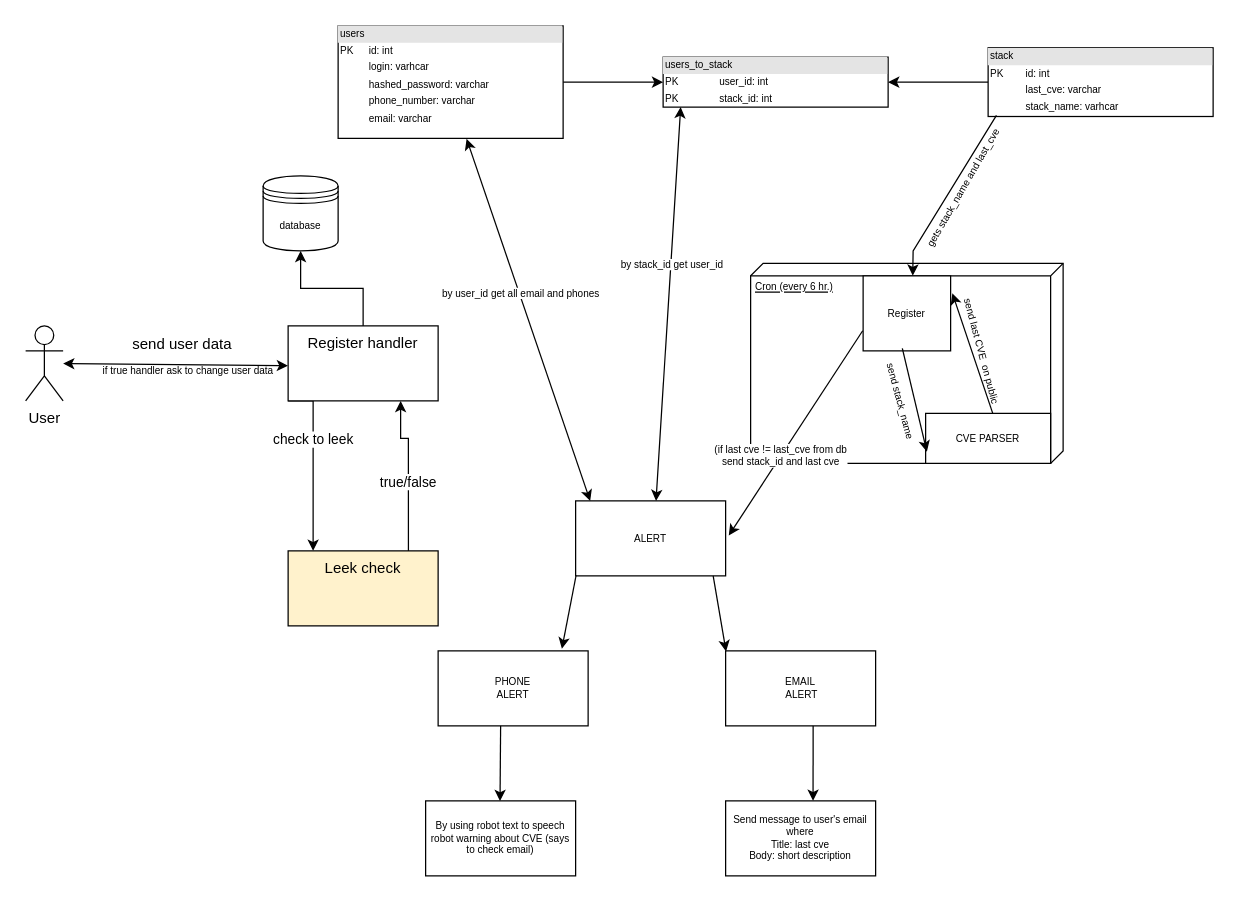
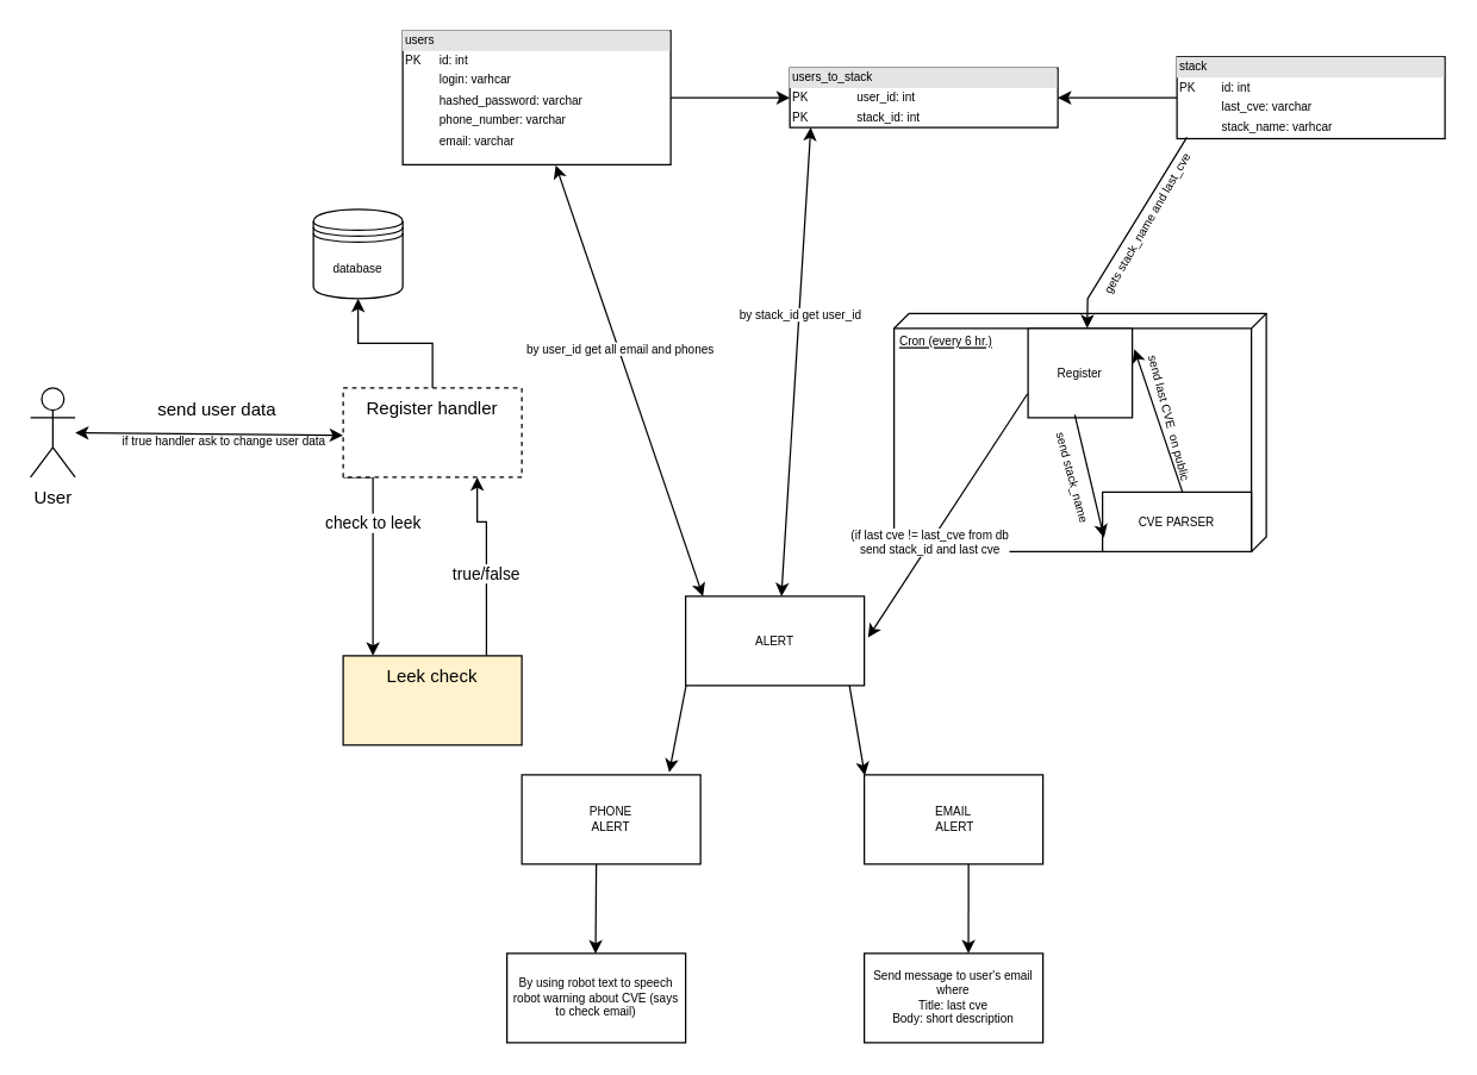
  <mxCell id="0" />
  <mxCell id="1" parent="0" />
  <mxCell id="2" value="User" style="shape=umlActor;verticalLabelPosition=bottom;verticalAlign=top;html=1;outlineConnect=0;" vertex="1" parent="1"><mxGeometry x="20" y="260" width="30" height="60" as="geometry" /></mxCell>
  <mxCell id="3" value="" style="edgeStyle=orthogonalEdgeStyle;rounded=0;orthogonalLoop=1;jettySize=auto;html=1;exitX=0;exitY=1;exitDx=0;exitDy=0;" edge="1" parent="1" source="6" target="9"><mxGeometry relative="1" as="geometry"><Array as="points"><mxPoint x="250" y="320" /></Array></mxGeometry></mxCell>
  <mxCell id="4" value="check to leek" style="edgeLabel;html=1;align=center;verticalAlign=middle;resizable=0;points=[];" vertex="1" connectable="0" parent="3"><mxGeometry x="-0.285" y="-1" relative="1" as="geometry"><mxPoint as="offset" /></mxGeometry></mxCell>
  <mxCell id="5" value="" style="edgeStyle=orthogonalEdgeStyle;rounded=0;orthogonalLoop=1;jettySize=auto;html=1;fontSize=8;" edge="1" parent="1" source="6" target="17"><mxGeometry relative="1" as="geometry" /></mxCell>
- <mxCell id="6" value="Register handler" style="whiteSpace=wrap;html=1;verticalAlign=top;" vertex="1" parent="1"><mxGeometry x="230" y="260" width="120" height="60" as="geometry" /></mxCell>
+ <mxCell id="6" value="Register handler" style="whiteSpace=wrap;html=1;verticalAlign=top;dashed=1;" vertex="1" parent="1"><mxGeometry x="230" y="260" width="120" height="60" as="geometry" /></mxCell>
  <mxCell id="7" value="" style="edgeStyle=orthogonalEdgeStyle;rounded=0;orthogonalLoop=1;jettySize=auto;html=1;exitX=0.802;exitY=0.017;exitDx=0;exitDy=0;exitPerimeter=0;entryX=0.75;entryY=1;entryDx=0;entryDy=0;" edge="1" parent="1" source="9" target="6"><mxGeometry relative="1" as="geometry"><Array as="points"><mxPoint x="326" y="350" /><mxPoint x="320" y="350" /></Array></mxGeometry></mxCell>
  <mxCell id="8" value="true/false" style="edgeLabel;html=1;align=center;verticalAlign=middle;resizable=0;points=[];" vertex="1" connectable="0" parent="7"><mxGeometry x="-0.111" y="1" relative="1" as="geometry"><mxPoint as="offset" /></mxGeometry></mxCell>
  <mxCell id="9" value="Leek check" style="whiteSpace=wrap;html=1;verticalAlign=top;fillColor=#fff2cc;" vertex="1" parent="1"><mxGeometry x="230" y="440" width="120" height="60" as="geometry" /></mxCell>
  <mxCell id="10" value="send user data" style="text;html=1;align=center;verticalAlign=middle;resizable=0;points=[];autosize=1;strokeColor=none;fillColor=none;" vertex="1" parent="1"><mxGeometry x="90" y="260" width="110" height="30" as="geometry" /></mxCell>
  <mxCell id="11" value="&lt;font style=&quot;font-size: 8px;&quot;&gt;if true handler ask to change user data&lt;/font&gt;" style="text;html=1;align=left;verticalAlign=middle;resizable=0;points=[];autosize=1;strokeColor=none;fillColor=none;" vertex="1" parent="1"><mxGeometry x="80" y="280" width="150" height="30" as="geometry" /></mxCell>
  <mxCell id="12" value="" style="edgeStyle=orthogonalEdgeStyle;rounded=0;orthogonalLoop=1;jettySize=auto;html=1;fontSize=8;" edge="1" parent="1" source="13" target="14"><mxGeometry relative="1" as="geometry" /></mxCell>
  <mxCell id="13" value="&lt;div style=&quot;box-sizing:border-box;width:100%;background:#e4e4e4;padding:2px;&quot;&gt;users&lt;br&gt;&lt;/div&gt;&lt;table style=&quot;width:100%;font-size:1em;&quot; cellspacing=&quot;0&quot; cellpadding=&quot;2&quot;&gt;&lt;tbody&gt;&lt;tr&gt;&lt;td&gt;PK&lt;/td&gt;&lt;td&gt;id: int&lt;br&gt;&lt;/td&gt;&lt;/tr&gt;&lt;tr&gt;&lt;td&gt;&lt;br&gt;&lt;/td&gt;&lt;td&gt;login: varhcar&lt;br&gt;&lt;/td&gt;&lt;/tr&gt;&lt;tr&gt;&lt;td&gt;&lt;br&gt;&lt;/td&gt;&lt;td&gt;hashed_password: varchar&lt;br&gt;&lt;/td&gt;&lt;/tr&gt;&lt;tr&gt;&lt;td&gt;&lt;br&gt;&lt;/td&gt;&lt;td&gt;phone_number: varchar&lt;br&gt;&lt;/td&gt;&lt;/tr&gt;&lt;tr&gt;&lt;td&gt;&lt;br&gt;&lt;/td&gt;&lt;td&gt;email: varchar&lt;br&gt;&lt;/td&gt;&lt;/tr&gt;&lt;tr&gt;&lt;td&gt;&lt;br&gt;&lt;/td&gt;&lt;td&gt;&lt;br&gt;&lt;/td&gt;&lt;/tr&gt;&lt;tr&gt;&lt;td&gt;&lt;br&gt;&lt;/td&gt;&lt;td&gt;&lt;br&gt;&lt;/td&gt;&lt;/tr&gt;&lt;tr&gt;&lt;td&gt;&lt;br&gt;&lt;/td&gt;&lt;td&gt;&lt;br&gt;&lt;/td&gt;&lt;/tr&gt;&lt;/tbody&gt;&lt;/table&gt;" style="verticalAlign=bottom;align=left;overflow=fill;html=1;fontSize=8;" vertex="1" parent="1"><mxGeometry x="270" y="20" width="180" height="90" as="geometry" /></mxCell>
  <mxCell id="14" value="&lt;div style=&quot;box-sizing:border-box;width:100%;background:#e4e4e4;padding:2px;&quot;&gt;users_to_stack&lt;br&gt;&lt;/div&gt;&lt;table style=&quot;width:100%;font-size:1em;&quot; cellspacing=&quot;0&quot; cellpadding=&quot;2&quot;&gt;&lt;tbody&gt;&lt;tr&gt;&lt;td&gt;PK&lt;/td&gt;&lt;td&gt;user_id: int&lt;br&gt;&lt;/td&gt;&lt;/tr&gt;&lt;tr&gt;&lt;td&gt;PK&lt;br&gt;&lt;/td&gt;&lt;td&gt;stack_id: int&lt;br&gt;&lt;/td&gt;&lt;/tr&gt;&lt;tr&gt;&lt;td&gt;&lt;br&gt;&lt;/td&gt;&lt;td&gt;&lt;br&gt;&lt;/td&gt;&lt;/tr&gt;&lt;tr&gt;&lt;td&gt;&lt;br&gt;&lt;/td&gt;&lt;td&gt;&lt;br&gt;&lt;/td&gt;&lt;/tr&gt;&lt;tr&gt;&lt;td&gt;&lt;br&gt;&lt;/td&gt;&lt;td&gt;&lt;br&gt;&lt;/td&gt;&lt;/tr&gt;&lt;/tbody&gt;&lt;/table&gt;" style="verticalAlign=bottom;align=left;overflow=fill;html=1;fontSize=8;" vertex="1" parent="1"><mxGeometry x="530" y="45" width="180" height="40" as="geometry" /></mxCell>
  <mxCell id="15" value="" style="edgeStyle=orthogonalEdgeStyle;rounded=0;orthogonalLoop=1;jettySize=auto;html=1;fontSize=8;" edge="1" parent="1" source="16" target="14"><mxGeometry relative="1" as="geometry" /></mxCell>
  <mxCell id="16" value="&lt;div style=&quot;box-sizing:border-box;width:100%;background:#e4e4e4;padding:2px;&quot;&gt;stack&lt;br&gt;&lt;/div&gt;&lt;table style=&quot;width:100%;font-size:1em;&quot; cellspacing=&quot;0&quot; cellpadding=&quot;2&quot;&gt;&lt;tbody&gt;&lt;tr&gt;&lt;td&gt;PK&lt;/td&gt;&lt;td&gt;id: int&lt;br&gt;&lt;/td&gt;&lt;/tr&gt;&lt;tr&gt;&lt;td&gt;&lt;br&gt;&lt;/td&gt;&lt;td&gt;last_cve: varchar&lt;br&gt;&lt;/td&gt;&lt;/tr&gt;&lt;tr&gt;&lt;td&gt;&lt;br&gt;&lt;/td&gt;&lt;td&gt;stack_name: varhcar&lt;br&gt;&lt;/td&gt;&lt;/tr&gt;&lt;tr&gt;&lt;td&gt;&lt;br&gt;&lt;/td&gt;&lt;td&gt;&lt;br&gt;&lt;/td&gt;&lt;/tr&gt;&lt;tr&gt;&lt;td&gt;&lt;br&gt;&lt;/td&gt;&lt;td&gt;&lt;br&gt;&lt;/td&gt;&lt;/tr&gt;&lt;tr&gt;&lt;td&gt;&lt;br&gt;&lt;/td&gt;&lt;td&gt;&lt;br&gt;&lt;/td&gt;&lt;/tr&gt;&lt;tr&gt;&lt;td&gt;&lt;br&gt;&lt;/td&gt;&lt;td&gt;&lt;br&gt;&lt;/td&gt;&lt;/tr&gt;&lt;/tbody&gt;&lt;/table&gt;" style="verticalAlign=bottom;align=left;overflow=fill;html=1;fontSize=8;" vertex="1" parent="1"><mxGeometry x="790" y="37.5" width="180" height="55" as="geometry" /></mxCell>
  <mxCell id="17" value="database" style="shape=datastore;whiteSpace=wrap;html=1;fontSize=8;" vertex="1" parent="1"><mxGeometry x="210" y="140" width="60" height="60" as="geometry" /></mxCell>
  <mxCell id="18" value="" style="endArrow=classic;startArrow=classic;html=1;rounded=0;fontSize=8;entryX=-0.001;entryY=0.53;entryDx=0;entryDy=0;entryPerimeter=0;" edge="1" parent="1" source="2" target="6"><mxGeometry width="50" height="50" relative="1" as="geometry"><mxPoint x="110" y="310" as="sourcePoint" /><mxPoint x="160" y="260" as="targetPoint" /></mxGeometry></mxCell>
  <mxCell id="19" value="Cron (every 6 hr.)" style="verticalAlign=top;align=left;spacingTop=8;spacingLeft=2;spacingRight=12;shape=cube;size=10;direction=south;fontStyle=4;html=1;fontSize=8;" vertex="1" parent="1"><mxGeometry x="600" y="210" width="250" height="160" as="geometry" /></mxCell>
  <mxCell id="20" value="CVE PARSER" style="rounded=0;whiteSpace=wrap;html=1;fontSize=8;" vertex="1" parent="1"><mxGeometry x="740" y="330" width="100" height="40" as="geometry" /></mxCell>
  <mxCell id="21" value="" style="endArrow=classic;html=1;rounded=0;fontSize=8;exitX=0.037;exitY=0.983;exitDx=0;exitDy=0;exitPerimeter=0;entryX=0.567;entryY=-0.003;entryDx=0;entryDy=0;entryPerimeter=0;" edge="1" parent="1" source="16" target="23"><mxGeometry width="50" height="50" relative="1" as="geometry"><mxPoint x="750" y="190" as="sourcePoint" /><mxPoint x="800" y="140" as="targetPoint" /><Array as="points"><mxPoint x="730" y="200" /></Array></mxGeometry></mxCell>
  <mxCell id="22" value="gets stack_name and last_cve" style="text;html=1;align=center;verticalAlign=middle;resizable=0;points=[];autosize=1;strokeColor=none;fillColor=none;fontSize=8;rotation=-60;" vertex="1" parent="1"><mxGeometry x="710" y="140" width="120" height="20" as="geometry" /></mxCell>
  <mxCell id="23" value="Register&lt;br&gt;" style="rounded=0;whiteSpace=wrap;html=1;fontSize=8;" vertex="1" parent="1"><mxGeometry x="690" y="220" width="70" height="60" as="geometry" /></mxCell>
  <mxCell id="24" value="" style="endArrow=classic;html=1;rounded=0;fontSize=8;entryX=0.01;entryY=0.767;entryDx=0;entryDy=0;entryPerimeter=0;exitX=0.448;exitY=0.967;exitDx=0;exitDy=0;exitPerimeter=0;" edge="1" parent="1" source="23" target="20"><mxGeometry width="50" height="50" relative="1" as="geometry"><mxPoint x="650" y="300" as="sourcePoint" /><mxPoint x="700" y="250" as="targetPoint" /></mxGeometry></mxCell>
  <mxCell id="25" value="send stack_name" style="text;html=1;align=center;verticalAlign=middle;resizable=0;points=[];autosize=1;strokeColor=none;fillColor=none;fontSize=8;rotation=75;" vertex="1" parent="1"><mxGeometry x="680" y="310" width="80" height="20" as="geometry" /></mxCell>
  <mxCell id="26" value="" style="endArrow=classic;html=1;rounded=0;fontSize=8;exitX=0.537;exitY=0;exitDx=0;exitDy=0;exitPerimeter=0;entryX=1.02;entryY=0.233;entryDx=0;entryDy=0;entryPerimeter=0;" edge="1" parent="1" source="20" target="23"><mxGeometry width="50" height="50" relative="1" as="geometry"><mxPoint x="810" y="300" as="sourcePoint" /><mxPoint x="860" y="250" as="targetPoint" /></mxGeometry></mxCell>
  <mxCell id="27" value="&lt;font style=&quot;font-size: 8px;&quot;&gt;send last CVE&amp;nbsp; on public&lt;/font&gt;" style="text;html=1;align=center;verticalAlign=middle;resizable=0;points=[];autosize=1;strokeColor=none;fillColor=none;fontSize=8;rotation=75;strokeWidth=0;" vertex="1" parent="1"><mxGeometry x="730" y="270" width="110" height="20" as="geometry" /></mxCell>
  <mxCell id="28" value="ALERT" style="whiteSpace=wrap;html=1;strokeWidth=1;fontSize=8;" vertex="1" parent="1"><mxGeometry x="460" y="400" width="120" height="60" as="geometry" /></mxCell>
  <mxCell id="29" value="" style="endArrow=classic;startArrow=classic;html=1;rounded=0;fontSize=8;exitX=0.536;exitY=0.001;exitDx=0;exitDy=0;exitPerimeter=0;entryX=0.078;entryY=0.999;entryDx=0;entryDy=0;entryPerimeter=0;" edge="1" parent="1" source="28" target="14"><mxGeometry width="50" height="50" relative="1" as="geometry"><mxPoint x="500" y="200" as="sourcePoint" /><mxPoint x="550" y="150" as="targetPoint" /></mxGeometry></mxCell>
  <mxCell id="30" value="by stack_id get user_id" style="edgeLabel;html=1;align=center;verticalAlign=middle;resizable=0;points=[];fontSize=8;" vertex="1" connectable="0" parent="29"><mxGeometry x="0.204" relative="1" as="geometry"><mxPoint as="offset" /></mxGeometry></mxCell>
  <mxCell id="31" value="" style="endArrow=classic;startArrow=classic;html=1;rounded=0;fontSize=8;entryX=0.571;entryY=1.004;entryDx=0;entryDy=0;entryPerimeter=0;exitX=0.097;exitY=0.001;exitDx=0;exitDy=0;exitPerimeter=0;" edge="1" parent="1" source="28" target="13"><mxGeometry width="50" height="50" relative="1" as="geometry"><mxPoint x="380" y="190" as="sourcePoint" /><mxPoint x="430" y="140" as="targetPoint" /></mxGeometry></mxCell>
  <mxCell id="32" value="by user_id get all email and phones" style="edgeLabel;html=1;align=center;verticalAlign=middle;resizable=0;points=[];fontSize=8;" vertex="1" connectable="0" parent="31"><mxGeometry x="0.147" y="-1" relative="1" as="geometry"><mxPoint as="offset" /></mxGeometry></mxCell>
  <mxCell id="33" value="" style="endArrow=classic;html=1;rounded=0;fontSize=8;entryX=1.021;entryY=0.462;entryDx=0;entryDy=0;entryPerimeter=0;exitX=-0.005;exitY=0.732;exitDx=0;exitDy=0;exitPerimeter=0;" edge="1" parent="1" source="23" target="28"><mxGeometry width="50" height="50" relative="1" as="geometry"><mxPoint x="530" y="330" as="sourcePoint" /><mxPoint x="580" y="280" as="targetPoint" /></mxGeometry></mxCell>
  <mxCell id="34" value="(if last cve != last_cve from db&lt;br&gt;send stack_id and last cve" style="edgeLabel;html=1;align=center;verticalAlign=middle;resizable=0;points=[];fontSize=8;" vertex="1" connectable="0" parent="33"><mxGeometry x="0.222" y="-1" relative="1" as="geometry"><mxPoint as="offset" /></mxGeometry></mxCell>
  <mxCell id="35" value="&lt;div&gt;PHONE&lt;/div&gt;&lt;div&gt;ALERT&lt;/div&gt;" style="rounded=0;whiteSpace=wrap;html=1;strokeWidth=1;fontSize=8;" vertex="1" parent="1"><mxGeometry x="350" y="520" width="120" height="60" as="geometry" /></mxCell>
  <mxCell id="36" value="&lt;div&gt;EMAIL &lt;br&gt;&lt;/div&gt;&lt;div&gt;&amp;nbsp;ALERT&lt;/div&gt;" style="rounded=0;whiteSpace=wrap;html=1;strokeWidth=1;fontSize=8;" vertex="1" parent="1"><mxGeometry x="580" y="520" width="120" height="60" as="geometry" /></mxCell>
  <mxCell id="37" value="" style="endArrow=classic;html=1;rounded=0;fontSize=8;entryX=0.825;entryY=-0.028;entryDx=0;entryDy=0;entryPerimeter=0;exitX=0.003;exitY=0.995;exitDx=0;exitDy=0;exitPerimeter=0;" edge="1" parent="1" source="28" target="35"><mxGeometry width="50" height="50" relative="1" as="geometry"><mxPoint x="440" y="500" as="sourcePoint" /><mxPoint x="490" y="450" as="targetPoint" /></mxGeometry></mxCell>
  <mxCell id="38" value="" style="endArrow=classic;html=1;rounded=0;fontSize=8;exitX=0.917;exitY=1;exitDx=0;exitDy=0;exitPerimeter=0;entryX=0.003;entryY=0.007;entryDx=0;entryDy=0;entryPerimeter=0;" edge="1" parent="1" source="28" target="36"><mxGeometry width="50" height="50" relative="1" as="geometry"><mxPoint x="710" y="500" as="sourcePoint" /><mxPoint x="760" y="450" as="targetPoint" /></mxGeometry></mxCell>
  <mxCell id="39" value="By using robot text to speech robot warning about CVE (says to check email)" style="rounded=0;whiteSpace=wrap;html=1;strokeWidth=1;fontSize=8;" vertex="1" parent="1"><mxGeometry x="340" y="640" width="120" height="60" as="geometry" /></mxCell>
  <mxCell id="40" value="Send message to user's email where&lt;br&gt;Title: last cve&lt;br&gt;Body: short description" style="rounded=0;whiteSpace=wrap;html=1;strokeWidth=1;fontSize=8;" vertex="1" parent="1"><mxGeometry x="580" y="640" width="120" height="60" as="geometry" /></mxCell>
  <mxCell id="41" value="" style="endArrow=classic;html=1;rounded=0;fontSize=8;entryX=0.496;entryY=0.002;entryDx=0;entryDy=0;entryPerimeter=0;" edge="1" parent="1" target="39"><mxGeometry width="50" height="50" relative="1" as="geometry"><mxPoint x="400" y="580" as="sourcePoint" /><mxPoint x="410" y="590" as="targetPoint" /></mxGeometry></mxCell>
  <mxCell id="42" value="" style="endArrow=classic;html=1;rounded=0;fontSize=8;entryX=0.583;entryY=0;entryDx=0;entryDy=0;entryPerimeter=0;" edge="1" parent="1" target="40"><mxGeometry width="50" height="50" relative="1" as="geometry"><mxPoint x="650" y="580" as="sourcePoint" /><mxPoint x="800" y="590" as="targetPoint" /></mxGeometry></mxCell>
